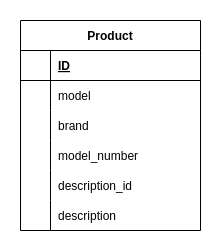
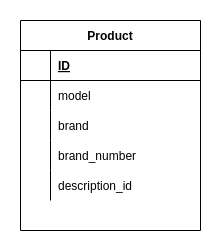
  <mxCell id="0" />
  <mxCell id="1" parent="0" />
  <mxCell id="2" value="Product" style="shape=table;startSize=30;container=1;collapsible=1;childLayout=tableLayout;fixedRows=1;rowLines=0;fontStyle=1;align=center;resizeLast=1;" vertex="1" parent="1"><mxGeometry x="20" y="20" width="180" height="210" as="geometry" /></mxCell>
  <mxCell id="3" value="" style="shape=partialRectangle;collapsible=0;dropTarget=0;pointerEvents=0;fillColor=none;top=0;left=0;bottom=1;right=0;points=[[0,0.5],[1,0.5]];portConstraint=eastwest;" vertex="1" parent="2"><mxGeometry y="30" width="180" height="30" as="geometry" /></mxCell>
  <mxCell id="4" value="ID" style="shape=partialRectangle;connectable=0;fillColor=none;top=0;left=0;bottom=0;right=0;align=left;spacingLeft=6;fontStyle=5;overflow=hidden;" vertex="1" parent="3"><mxGeometry x="30" width="150" height="30" as="geometry"><mxRectangle width="150" height="30" as="alternateBounds" /></mxGeometry></mxCell>
  <mxCell id="5" value="" style="shape=partialRectangle;collapsible=0;dropTarget=0;pointerEvents=0;fillColor=none;top=0;left=0;bottom=0;right=0;points=[[0,0.5],[1,0.5]];portConstraint=eastwest;" vertex="1" parent="2"><mxGeometry y="60" width="180" height="30" as="geometry" /></mxCell>
  <mxCell id="6" value="" style="shape=partialRectangle;connectable=0;fillColor=none;top=0;left=0;bottom=0;right=0;editable=1;overflow=hidden;" vertex="1" parent="5"><mxGeometry width="30" height="30" as="geometry"><mxRectangle width="30" height="30" as="alternateBounds" /></mxGeometry></mxCell>
  <mxCell id="7" value="model" style="shape=partialRectangle;connectable=0;fillColor=none;top=0;left=0;bottom=0;right=0;align=left;spacingLeft=6;overflow=hidden;" vertex="1" parent="5"><mxGeometry x="30" width="150" height="30" as="geometry"><mxRectangle width="150" height="30" as="alternateBounds" /></mxGeometry></mxCell>
  <mxCell id="8" value="" style="shape=partialRectangle;collapsible=0;dropTarget=0;pointerEvents=0;fillColor=none;top=0;left=0;bottom=0;right=0;points=[[0,0.5],[1,0.5]];portConstraint=eastwest;" vertex="1" parent="2"><mxGeometry y="90" width="180" height="30" as="geometry" /></mxCell>
  <mxCell id="9" value="" style="shape=partialRectangle;connectable=0;fillColor=none;top=0;left=0;bottom=0;right=0;editable=1;overflow=hidden;" vertex="1" parent="8"><mxGeometry width="30" height="30" as="geometry"><mxRectangle width="30" height="30" as="alternateBounds" /></mxGeometry></mxCell>
  <mxCell id="10" value="brand" style="shape=partialRectangle;connectable=0;fillColor=none;top=0;left=0;bottom=0;right=0;align=left;spacingLeft=6;overflow=hidden;" vertex="1" parent="8"><mxGeometry x="30" width="150" height="30" as="geometry"><mxRectangle width="150" height="30" as="alternateBounds" /></mxGeometry></mxCell>
  <mxCell id="11" value="" style="shape=partialRectangle;collapsible=0;dropTarget=0;pointerEvents=0;fillColor=none;top=0;left=0;bottom=0;right=0;points=[[0,0.5],[1,0.5]];portConstraint=eastwest;" vertex="1" parent="2"><mxGeometry y="120" width="180" height="30" as="geometry" /></mxCell>
  <mxCell id="12" value="" style="shape=partialRectangle;connectable=0;fillColor=none;top=0;left=0;bottom=0;right=0;editable=1;overflow=hidden;" vertex="1" parent="11"><mxGeometry width="30" height="30" as="geometry"><mxRectangle width="30" height="30" as="alternateBounds" /></mxGeometry></mxCell>
- <mxCell id="13" value="model_number" style="shape=partialRectangle;connectable=0;fillColor=none;top=0;left=0;bottom=0;right=0;align=left;spacingLeft=6;overflow=hidden;" vertex="1" parent="11"><mxGeometry x="30" width="150" height="30" as="geometry"><mxRectangle width="150" height="30" as="alternateBounds" /></mxGeometry></mxCell>
+ <mxCell id="13" value="brand_number" style="shape=partialRectangle;connectable=0;fillColor=none;top=0;left=0;bottom=0;right=0;align=left;spacingLeft=6;overflow=hidden;" vertex="1" parent="11"><mxGeometry x="30" width="150" height="30" as="geometry"><mxRectangle width="150" height="30" as="alternateBounds" /></mxGeometry></mxCell>
  <mxCell id="14" value="" style="shape=partialRectangle;collapsible=0;dropTarget=0;pointerEvents=0;fillColor=none;top=0;left=0;bottom=0;right=0;points=[[0,0.5],[1,0.5]];portConstraint=eastwest;" vertex="1" parent="2"><mxGeometry y="150" width="180" height="30" as="geometry" /></mxCell>
  <mxCell id="15" value="" style="shape=partialRectangle;connectable=0;fillColor=none;top=0;left=0;bottom=0;right=0;editable=1;overflow=hidden;" vertex="1" parent="14"><mxGeometry width="30" height="30" as="geometry"><mxRectangle width="30" height="30" as="alternateBounds" /></mxGeometry></mxCell>
  <mxCell id="16" value="description_id" style="shape=partialRectangle;connectable=0;fillColor=none;top=0;left=0;bottom=0;right=0;align=left;spacingLeft=6;overflow=hidden;" vertex="1" parent="14"><mxGeometry x="30" width="150" height="30" as="geometry"><mxRectangle width="150" height="30" as="alternateBounds" /></mxGeometry></mxCell>
  <mxCell id="17" value="" style="shape=partialRectangle;collapsible=0;dropTarget=0;pointerEvents=0;fillColor=none;top=0;left=0;bottom=0;right=0;points=[[0,0.5],[1,0.5]];portConstraint=eastwest;" vertex="1" parent="2"><mxGeometry y="180" width="180" height="30" as="geometry" /></mxCell>
  <mxCell id="18" value="" style="shape=partialRectangle;connectable=0;fillColor=none;top=0;left=0;bottom=0;right=0;editable=1;overflow=hidden;" vertex="1" parent="17"><mxGeometry width="30" height="30" as="geometry"><mxRectangle width="30" height="30" as="alternateBounds" /></mxGeometry></mxCell>
- <mxCell id="19" value="description" style="shape=partialRectangle;connectable=0;fillColor=none;top=0;left=0;bottom=0;right=0;align=left;spacingLeft=6;overflow=hidden;" vertex="1" parent="17"><mxGeometry x="30" width="150" height="30" as="geometry"><mxRectangle width="150" height="30" as="alternateBounds" /></mxGeometry></mxCell>
